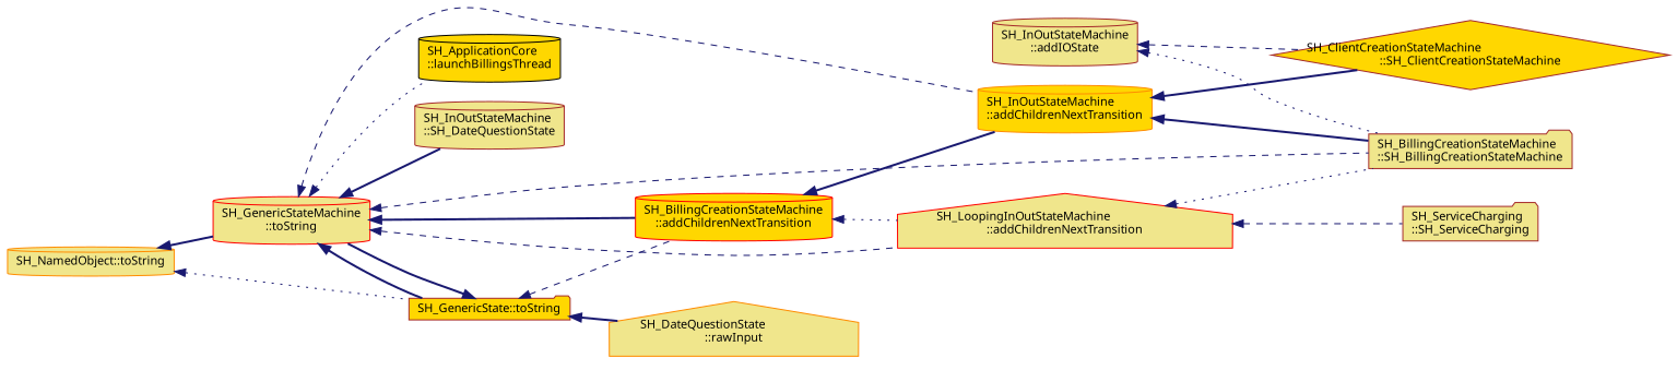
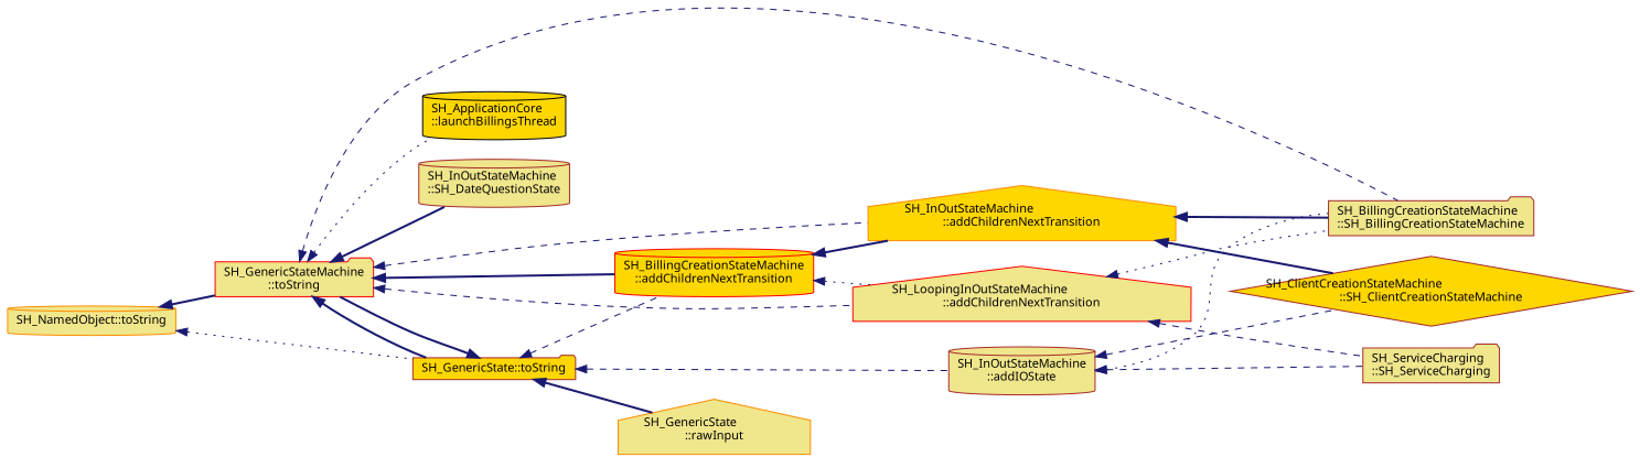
  digraph {
    rankdir=LR
    node [color=brown fillcolor=khaki fontname=Verdana fontsize=11 shape=cylinder style=filled]
    edge [color=midnightblue dir=back fontname=Verdana fontsize=11 labelfontname=Verdana labelfontsize=11 style=bold]
    n1 [color=darkorange fontcolor=black height=0.2 label="SH_NamedObject::toString" width=0.4]
-   n2 [color=red height=0.2 label="SH_GenericStateMachine\l::toString" width=0.4]
+   n2 [color=red height=0.2 label="SH_GenericStateMachine\l::toString" shape=folder width=0.4]
    n3 [fillcolor=gold height=0.2 label="SH_GenericState::toString" shape=folder width=0.4]
    n4 [color=red fillcolor=gold height=0.2 label="SH_BillingCreationStateMachine\l::addChildrenNextTransition" width=0.4]
    n5 [color=red height=0.2 label="SH_LoopingInOutStateMachine\l::addChildrenNextTransition" shape=house width=0.4]
    n6 [height=0.2 label="SH_BillingCreationStateMachine\l::SH_BillingCreationStateMachine" shape=folder width=0.4]
-   n7 [color=darkorange fillcolor=gold height=0.2 label="SH_InOutStateMachine\l::addChildrenNextTransition" width=0.4]
+   n7 [color=darkorange fillcolor=gold height=0.2 label="SH_InOutStateMachine\l::addChildrenNextTransition" shape=house width=0.4]
    n8 [color=black fillcolor=gold height=0.2 label="SH_ApplicationCore\l::launchBillingsThread" width=0.4]
    n9 [height=0.2 label="SH_InOutStateMachine\l::SH_DateQuestionState" width=0.4]
    n10 [height=0.2 label="SH_InOutStateMachine\l::addIOState" width=0.4]
-   n11 [color=darkorange height=0.2 label="SH_DateQuestionState\l::rawInput" shape=house width=0.4]
+   n11 [color=darkorange height=0.2 label="SH_GenericState\l::rawInput" shape=house width=0.4]
    n12 [height=0.2 label="SH_ServiceCharging\l::SH_ServiceCharging" shape=folder width=0.4]
    n13 [fillcolor=gold height=0.2 label="SH_ClientCreationStateMachine\l::SH_ClientCreationStateMachine" shape=diamond width=0.4]
    n1 -> n2
    n1 -> n3 [style=dotted]
    n2 -> n3
    n2 -> n4
    n2 -> n5 [style=dashed]
    n2 -> n6 [style=dashed]
    n2 -> n7 [style=dashed]
    n2 -> n8 [style=dotted]
    n2 -> n9
    n3 -> n2
    n3 -> n4 [style=dashed]
+   n3 -> n10 [style=dashed]
    n3 -> n11
    n4 -> n5 [style=dotted]
    n4 -> n7
    n5 -> n6 [style=dotted]
    n5 -> n12 [style=dashed]
    n7 -> n6
    n7 -> n13
    n10 -> n6 [style=dotted]
+   n10 -> n12 [style=dashed]
    n10 -> n13 [style=dashed]
  }
